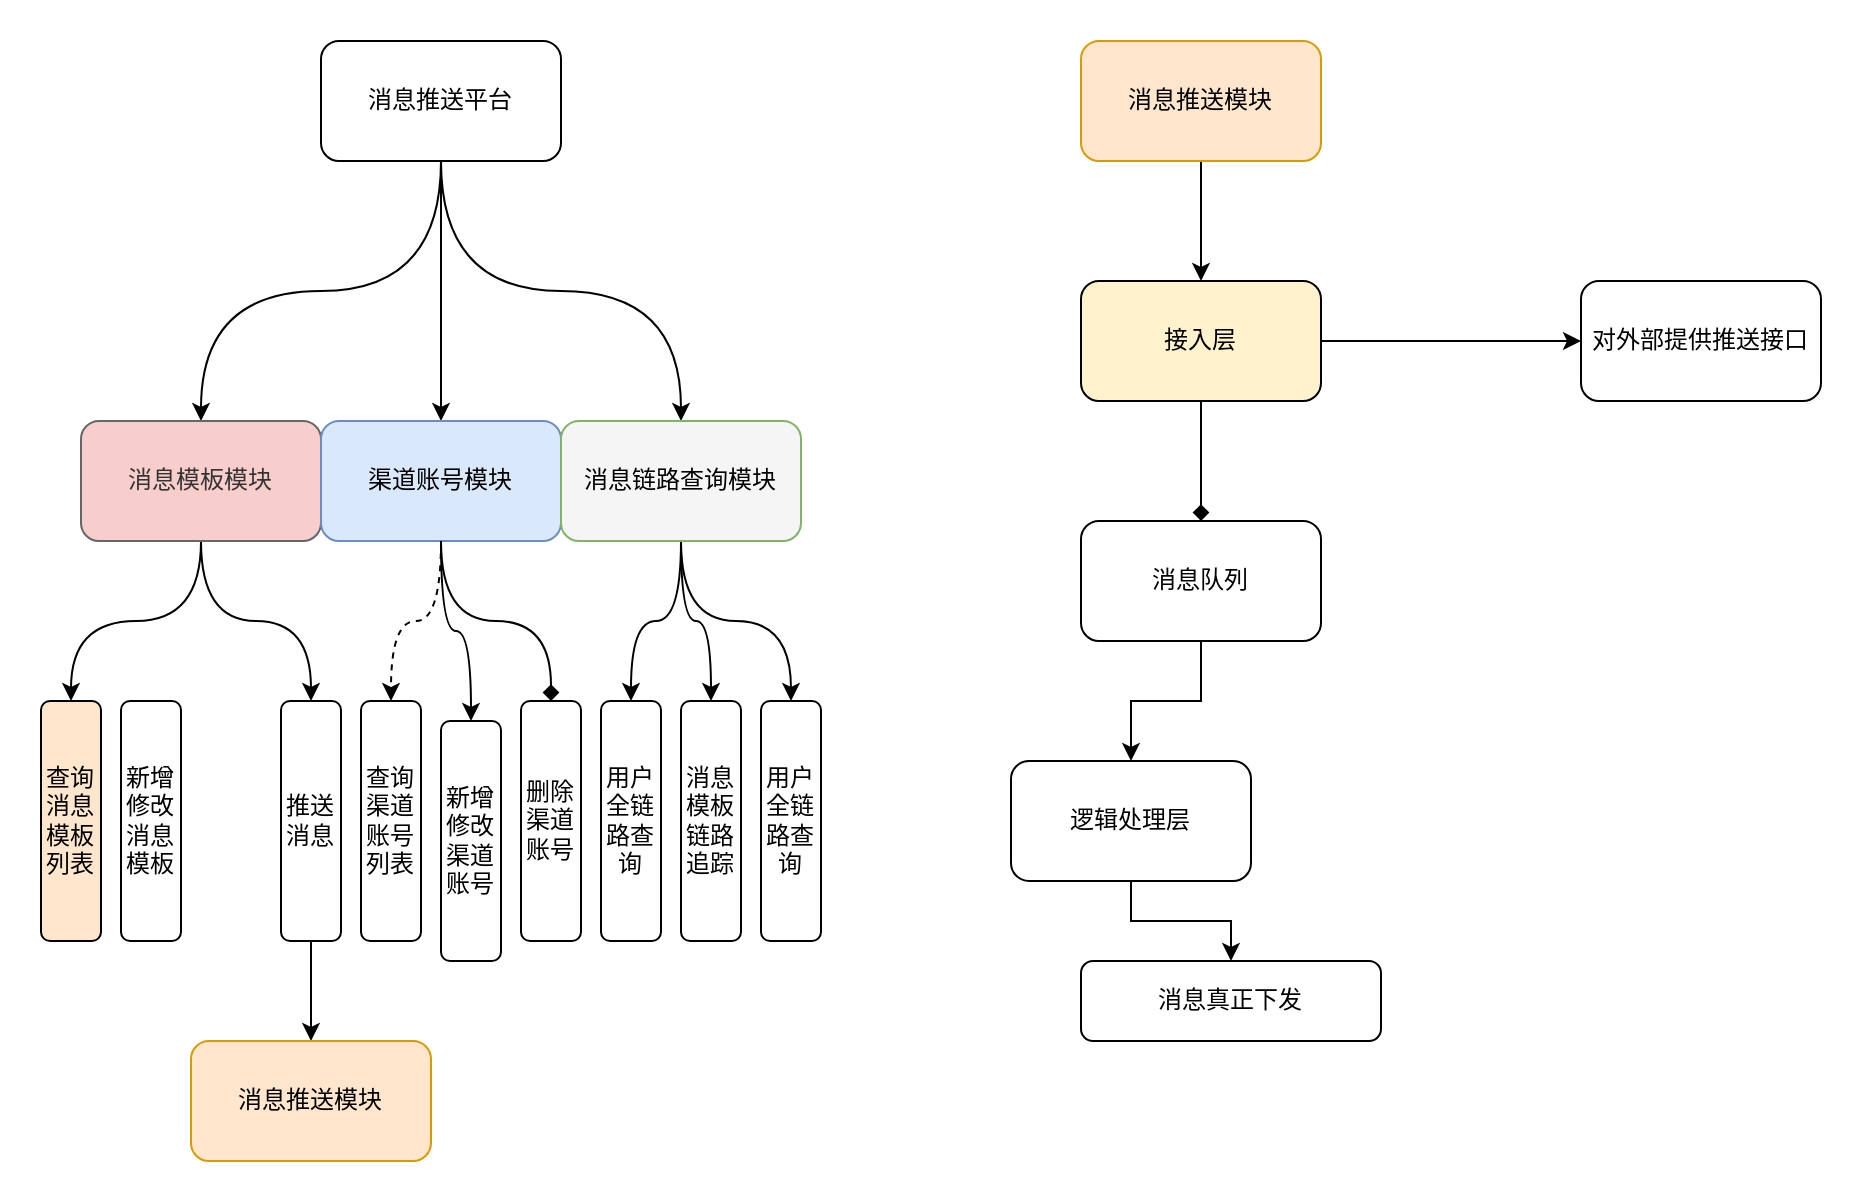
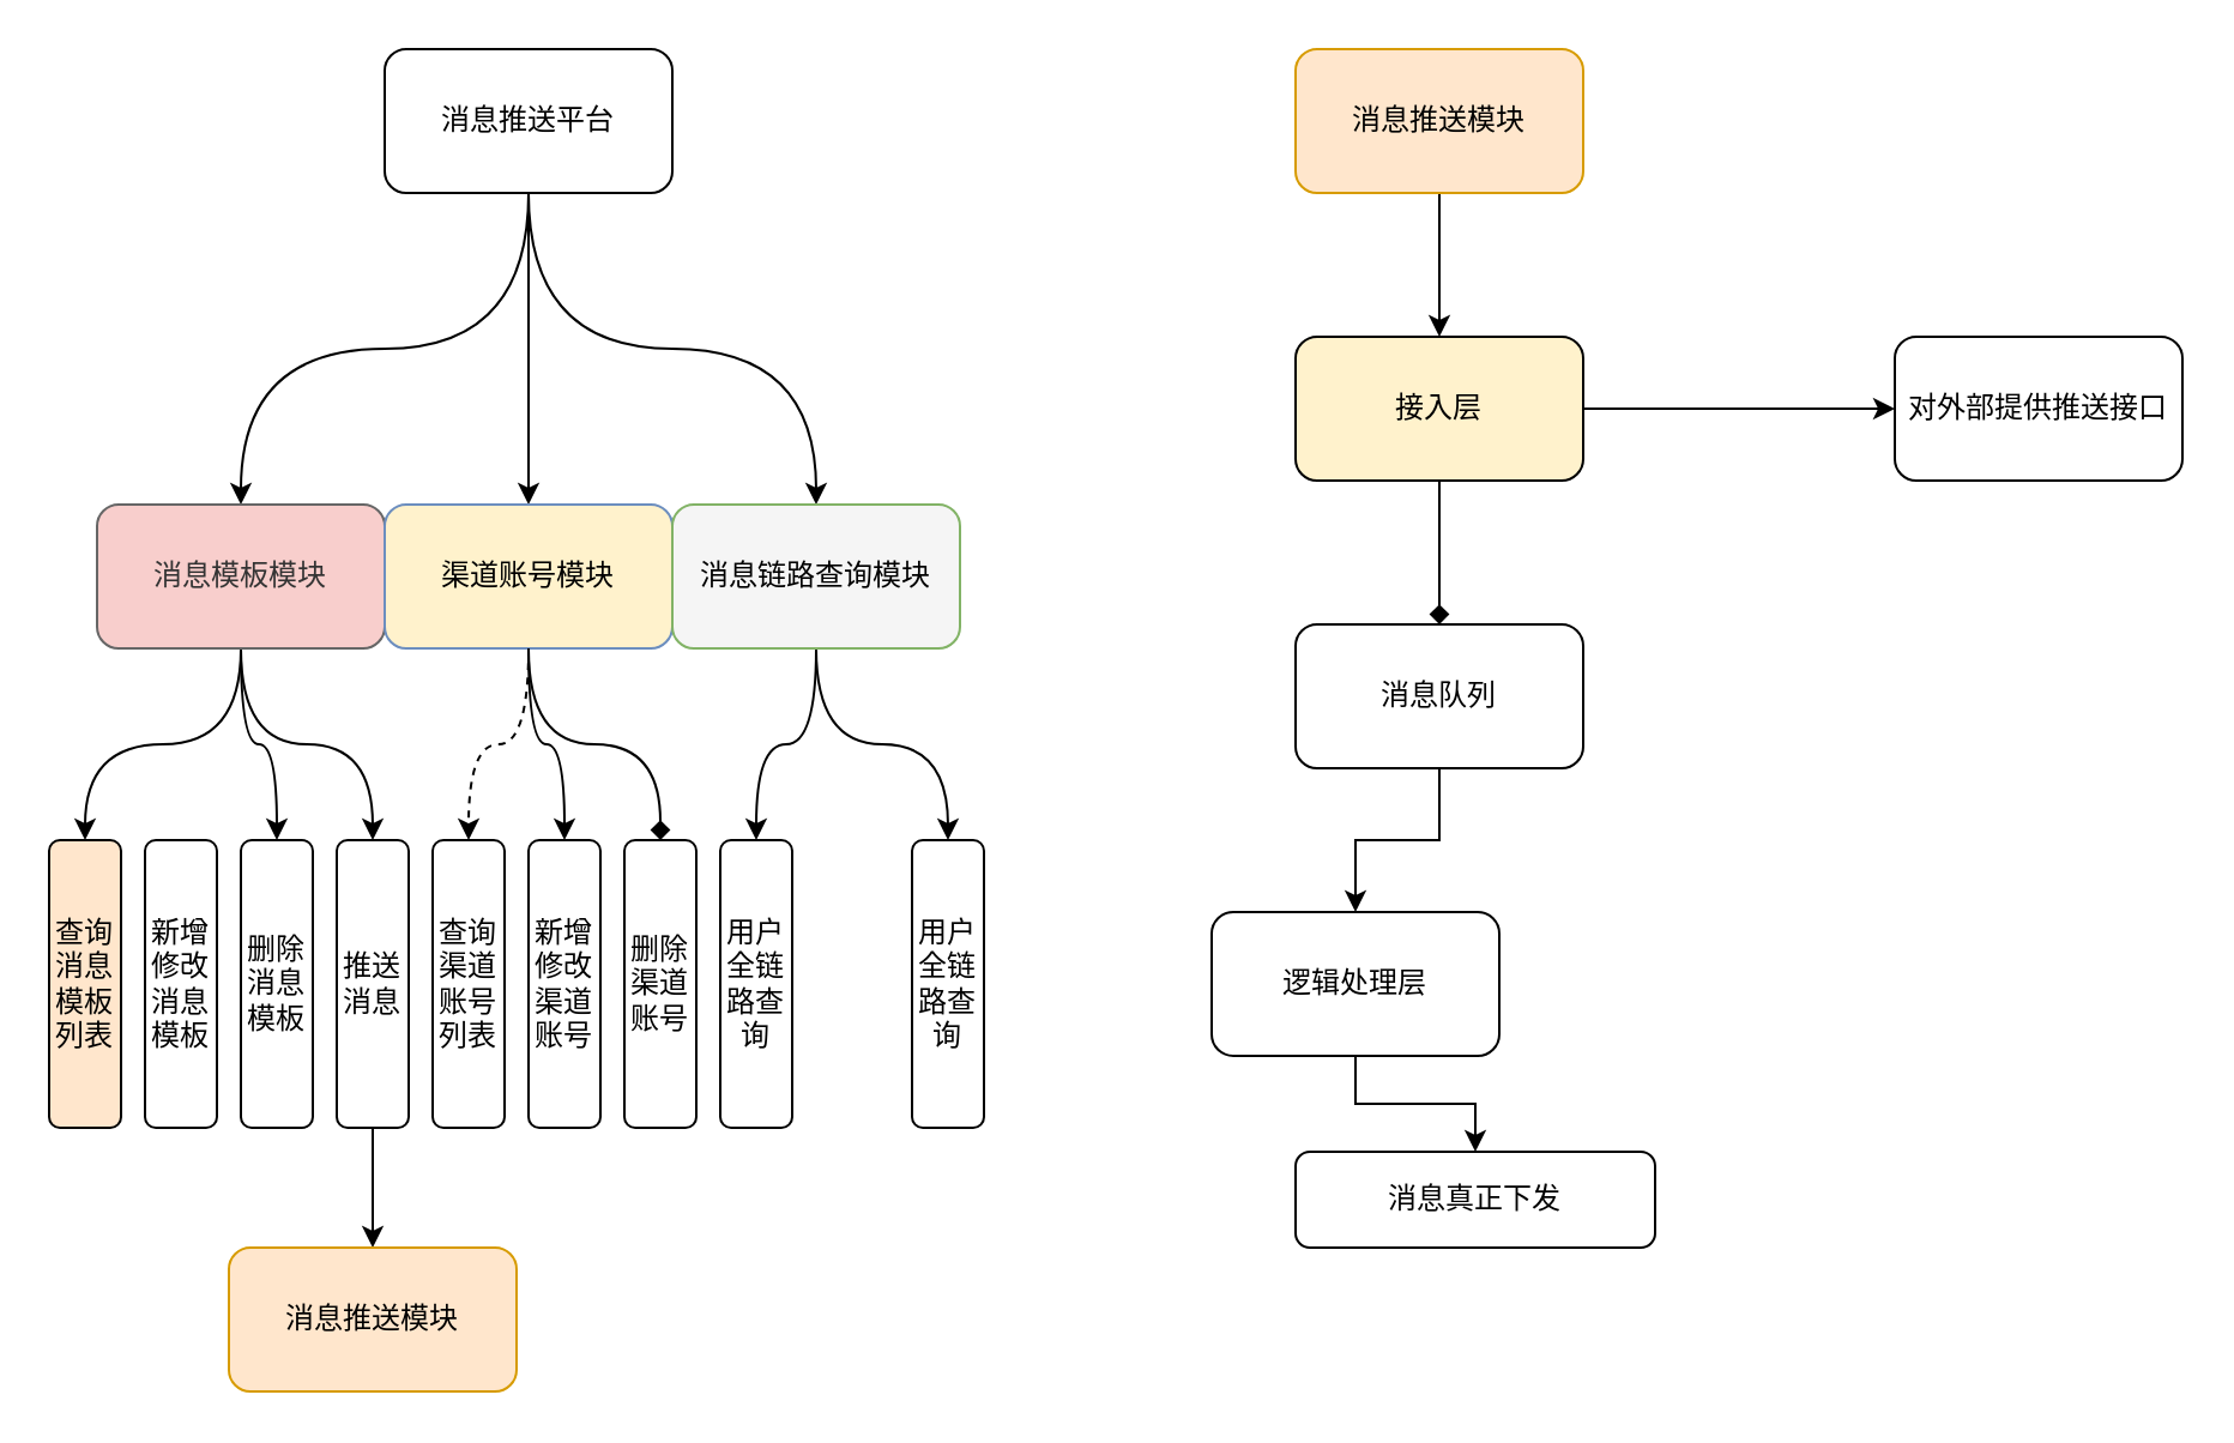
  <mxCell id="0" />
  <mxCell id="1" parent="0" />
  <mxCell id="2" style="edgeStyle=orthogonalEdgeStyle;orthogonalLoop=1;jettySize=auto;html=1;entryX=0.5;entryY=0;entryDx=0;entryDy=0;curved=1;" edge="1" parent="1" source="5" target="9"><mxGeometry relative="1" as="geometry"><mxPoint x="220" y="170" as="targetPoint" /></mxGeometry></mxCell>
  <mxCell id="3" style="edgeStyle=orthogonalEdgeStyle;orthogonalLoop=1;jettySize=auto;html=1;entryX=0.5;entryY=0;entryDx=0;entryDy=0;curved=1;" edge="1" parent="1" source="5" target="10"><mxGeometry relative="1" as="geometry"><mxPoint x="220" y="200" as="targetPoint" /></mxGeometry></mxCell>
  <mxCell id="4" style="edgeStyle=orthogonalEdgeStyle;orthogonalLoop=1;jettySize=auto;html=1;entryX=0.5;entryY=0;entryDx=0;entryDy=0;curved=1;" edge="1" parent="1" source="5" target="14"><mxGeometry relative="1" as="geometry"><mxPoint x="260" y="240" as="targetPoint" /></mxGeometry></mxCell>
  <mxCell id="5" value="消息推送平台" style="rounded=1;whiteSpace=wrap;html=1;" vertex="1" parent="1"><mxGeometry x="160" y="20" width="120" height="60" as="geometry" /></mxCell>
  <mxCell id="6" style="edgeStyle=orthogonalEdgeStyle;orthogonalLoop=1;jettySize=auto;html=1;entryX=0.5;entryY=0;entryDx=0;entryDy=0;curved=1;" edge="1" parent="1" source="9" target="15"><mxGeometry relative="1" as="geometry"><mxPoint x="40" y="370" as="targetPoint" /></mxGeometry></mxCell>
+ <mxCell id="7" style="edgeStyle=orthogonalEdgeStyle;orthogonalLoop=1;jettySize=auto;html=1;entryX=0.5;entryY=0;entryDx=0;entryDy=0;curved=1;" edge="1" parent="1" source="9" target="17"><mxGeometry relative="1" as="geometry" /></mxCell>
  <mxCell id="8" style="edgeStyle=orthogonalEdgeStyle;orthogonalLoop=1;jettySize=auto;html=1;entryX=0.5;entryY=0;entryDx=0;entryDy=0;curved=1;" edge="1" parent="1" source="9" target="19"><mxGeometry relative="1" as="geometry" /></mxCell>
  <mxCell id="9" value="消息模板模块" style="rounded=1;whiteSpace=wrap;html=1;fillColor=#f8cecc;strokeColor=#666666;fontColor=#333333;" vertex="1" parent="1"><mxGeometry x="40" y="210" width="120" height="60" as="geometry" /></mxCell>
- <mxCell id="10" value="渠道账号模块" style="rounded=1;whiteSpace=wrap;html=1;fillColor=#dae8fc;strokeColor=#6c8ebf;" vertex="1" parent="1"><mxGeometry x="160" y="210" width="120" height="60" as="geometry" /></mxCell>
+ <mxCell id="10" value="渠道账号模块" style="rounded=1;whiteSpace=wrap;html=1;fillColor=#fff2cc;strokeColor=#6c8ebf;" vertex="1" parent="1"><mxGeometry x="160" y="210" width="120" height="60" as="geometry" /></mxCell>
  <mxCell id="11" style="edgeStyle=orthogonalEdgeStyle;orthogonalLoop=1;jettySize=auto;html=1;entryX=0.5;entryY=0;entryDx=0;entryDy=0;curved=1;" edge="1" parent="1" source="14" target="27"><mxGeometry relative="1" as="geometry"><mxPoint x="310" y="350" as="targetPoint" /></mxGeometry></mxCell>
- <mxCell id="12" style="edgeStyle=orthogonalEdgeStyle;orthogonalLoop=1;jettySize=auto;html=1;entryX=0.5;entryY=0;entryDx=0;entryDy=0;curved=1;" edge="1" parent="1" source="14" target="28"><mxGeometry relative="1" as="geometry"><mxPoint x="350" y="350" as="targetPoint" /></mxGeometry></mxCell>
  <mxCell id="13" style="edgeStyle=orthogonalEdgeStyle;orthogonalLoop=1;jettySize=auto;html=1;entryX=0.5;entryY=0;entryDx=0;entryDy=0;curved=1;" edge="1" parent="1" source="14" target="29"><mxGeometry relative="1" as="geometry"><mxPoint x="390" y="350" as="targetPoint" /></mxGeometry></mxCell>
  <mxCell id="14" value="消息链路查询模块" style="rounded=1;whiteSpace=wrap;html=1;fillColor=#f5f5f5;strokeColor=#82b366;" vertex="1" parent="1"><mxGeometry x="280" y="210" width="120" height="60" as="geometry" /></mxCell>
  <mxCell id="15" value="查询消息模板列表" style="rounded=1;whiteSpace=wrap;html=1;fillColor=#ffe6cc;" vertex="1" parent="1"><mxGeometry x="20" y="350" width="30" height="120" as="geometry" /></mxCell>
  <mxCell id="16" value="新增修改消息模板" style="rounded=1;whiteSpace=wrap;html=1;" vertex="1" parent="1"><mxGeometry x="60" y="350" width="30" height="120" as="geometry" /></mxCell>
+ <mxCell id="17" value="删除消息模板" style="rounded=1;whiteSpace=wrap;html=1;" vertex="1" parent="1"><mxGeometry x="100" y="350" width="30" height="120" as="geometry" /></mxCell>
  <mxCell id="18" style="edgeStyle=orthogonalEdgeStyle;rounded=0;orthogonalLoop=1;jettySize=auto;html=1;entryX=0.5;entryY=0;entryDx=0;entryDy=0;" edge="1" parent="1" source="19" target="26"><mxGeometry relative="1" as="geometry"><mxPoint x="155" y="580" as="targetPoint" /></mxGeometry></mxCell>
  <mxCell id="19" value="推送消息" style="rounded=1;whiteSpace=wrap;html=1;" vertex="1" parent="1"><mxGeometry x="140" y="350" width="30" height="120" as="geometry" /></mxCell>
  <mxCell id="20" style="edgeStyle=orthogonalEdgeStyle;orthogonalLoop=1;jettySize=auto;html=1;entryX=0.5;entryY=0;entryDx=0;entryDy=0;curved=1;exitX=0.5;exitY=1;exitDx=0;exitDy=0;dashed=1;" edge="1" parent="1" target="23" source="10"><mxGeometry relative="1" as="geometry"><mxPoint x="220" y="420" as="targetPoint" /><mxPoint x="280" y="320" as="sourcePoint" /></mxGeometry></mxCell>
  <mxCell id="21" style="edgeStyle=orthogonalEdgeStyle;orthogonalLoop=1;jettySize=auto;html=1;entryX=0.5;entryY=0;entryDx=0;entryDy=0;curved=1;exitX=0.5;exitY=1;exitDx=0;exitDy=0;" edge="1" parent="1" target="24" source="10"><mxGeometry relative="1" as="geometry"><mxPoint x="280" y="400" as="targetPoint" /><mxPoint x="280" y="320" as="sourcePoint" /></mxGeometry></mxCell>
  <mxCell id="22" style="edgeStyle=orthogonalEdgeStyle;orthogonalLoop=1;jettySize=auto;html=1;entryX=0.5;entryY=0;entryDx=0;entryDy=0;curved=1;exitX=0.5;exitY=1;exitDx=0;exitDy=0;endArrow=diamond;" edge="1" parent="1" target="25" source="10"><mxGeometry relative="1" as="geometry"><mxPoint x="280" y="320" as="sourcePoint" /></mxGeometry></mxCell>
  <mxCell id="23" value="查询渠道账号列表" style="rounded=1;whiteSpace=wrap;html=1;" vertex="1" parent="1"><mxGeometry x="180" y="350" width="30" height="120" as="geometry" /></mxCell>
- <mxCell id="24" value="新增修改渠道账号" style="rounded=1;whiteSpace=wrap;html=1;" vertex="1" parent="1"><mxGeometry x="220" y="360" width="30" height="120" as="geometry" /></mxCell>
+ <mxCell id="24" value="新增修改渠道账号" style="rounded=1;whiteSpace=wrap;html=1;" vertex="1" parent="1"><mxGeometry x="220" y="350" width="30" height="120" as="geometry" /></mxCell>
  <mxCell id="25" value="删除渠道账号" style="rounded=1;whiteSpace=wrap;html=1;" vertex="1" parent="1"><mxGeometry x="260" y="350" width="30" height="120" as="geometry" /></mxCell>
  <mxCell id="26" value="消息推送模块" style="rounded=1;whiteSpace=wrap;html=1;fillColor=#ffe6cc;strokeColor=#d79b00;" vertex="1" parent="1"><mxGeometry x="95" y="520" width="120" height="60" as="geometry" /></mxCell>
  <mxCell id="27" value="用户全链路查询" style="rounded=1;whiteSpace=wrap;html=1;" vertex="1" parent="1"><mxGeometry x="300" y="350" width="30" height="120" as="geometry" /></mxCell>
- <mxCell id="28" value="消息模板链路追踪" style="rounded=1;whiteSpace=wrap;html=1;" vertex="1" parent="1"><mxGeometry x="340" y="350" width="30" height="120" as="geometry" /></mxCell>
  <mxCell id="29" value="用户全链路查询" style="rounded=1;whiteSpace=wrap;html=1;" vertex="1" parent="1"><mxGeometry x="380" y="350" width="30" height="120" as="geometry" /></mxCell>
  <mxCell id="30" style="edgeStyle=orthogonalEdgeStyle;rounded=0;orthogonalLoop=1;jettySize=auto;html=1;entryX=0.5;entryY=0;entryDx=0;entryDy=0;" edge="1" parent="1" source="31" target="34"><mxGeometry relative="1" as="geometry"><mxPoint x="600" y="140" as="targetPoint" /></mxGeometry></mxCell>
  <mxCell id="31" value="消息推送模块" style="rounded=1;whiteSpace=wrap;html=1;fillColor=#ffe6cc;strokeColor=#d79b00;" vertex="1" parent="1"><mxGeometry x="540" y="20" width="120" height="60" as="geometry" /></mxCell>
  <mxCell id="32" style="edgeStyle=orthogonalEdgeStyle;rounded=0;orthogonalLoop=1;jettySize=auto;html=1;entryX=0;entryY=0.5;entryDx=0;entryDy=0;" edge="1" parent="1" source="34" target="35"><mxGeometry relative="1" as="geometry"><mxPoint x="780" y="170" as="targetPoint" /></mxGeometry></mxCell>
  <mxCell id="33" style="edgeStyle=orthogonalEdgeStyle;rounded=0;orthogonalLoop=1;jettySize=auto;html=1;entryX=0.5;entryY=0;entryDx=0;entryDy=0;endArrow=diamond;" edge="1" parent="1" source="34" target="37"><mxGeometry relative="1" as="geometry"><mxPoint x="600" y="260" as="targetPoint" /></mxGeometry></mxCell>
  <mxCell id="34" value="接入层" style="rounded=1;whiteSpace=wrap;html=1;fillColor=#fff2cc;" vertex="1" parent="1"><mxGeometry x="540" y="140" width="120" height="60" as="geometry" /></mxCell>
  <mxCell id="35" value="对外部提供推送接口" style="rounded=1;whiteSpace=wrap;html=1;" vertex="1" parent="1"><mxGeometry x="790" y="140" width="120" height="60" as="geometry" /></mxCell>
  <mxCell id="36" style="edgeStyle=orthogonalEdgeStyle;rounded=0;orthogonalLoop=1;jettySize=auto;html=1;entryX=0.5;entryY=0;entryDx=0;entryDy=0;" edge="1" parent="1" source="37" target="39"><mxGeometry relative="1" as="geometry"><mxPoint x="600" y="370" as="targetPoint" /></mxGeometry></mxCell>
  <mxCell id="37" value="消息队列" style="rounded=1;whiteSpace=wrap;html=1;" vertex="1" parent="1"><mxGeometry x="540" y="260" width="120" height="60" as="geometry" /></mxCell>
  <mxCell id="38" style="edgeStyle=orthogonalEdgeStyle;rounded=0;orthogonalLoop=1;jettySize=auto;html=1;entryX=0.5;entryY=0;entryDx=0;entryDy=0;" edge="1" parent="1" source="39" target="40"><mxGeometry relative="1" as="geometry"><mxPoint x="600" y="480" as="targetPoint" /></mxGeometry></mxCell>
  <mxCell id="39" value="逻辑处理层" style="rounded=1;whiteSpace=wrap;html=1;" vertex="1" parent="1"><mxGeometry x="505" y="380" width="120" height="60" as="geometry" /></mxCell>
  <mxCell id="40" value="消息真正下发" style="rounded=1;whiteSpace=wrap;html=1;" vertex="1" parent="1"><mxGeometry x="540" y="480" width="150" height="40" as="geometry" /></mxCell>
